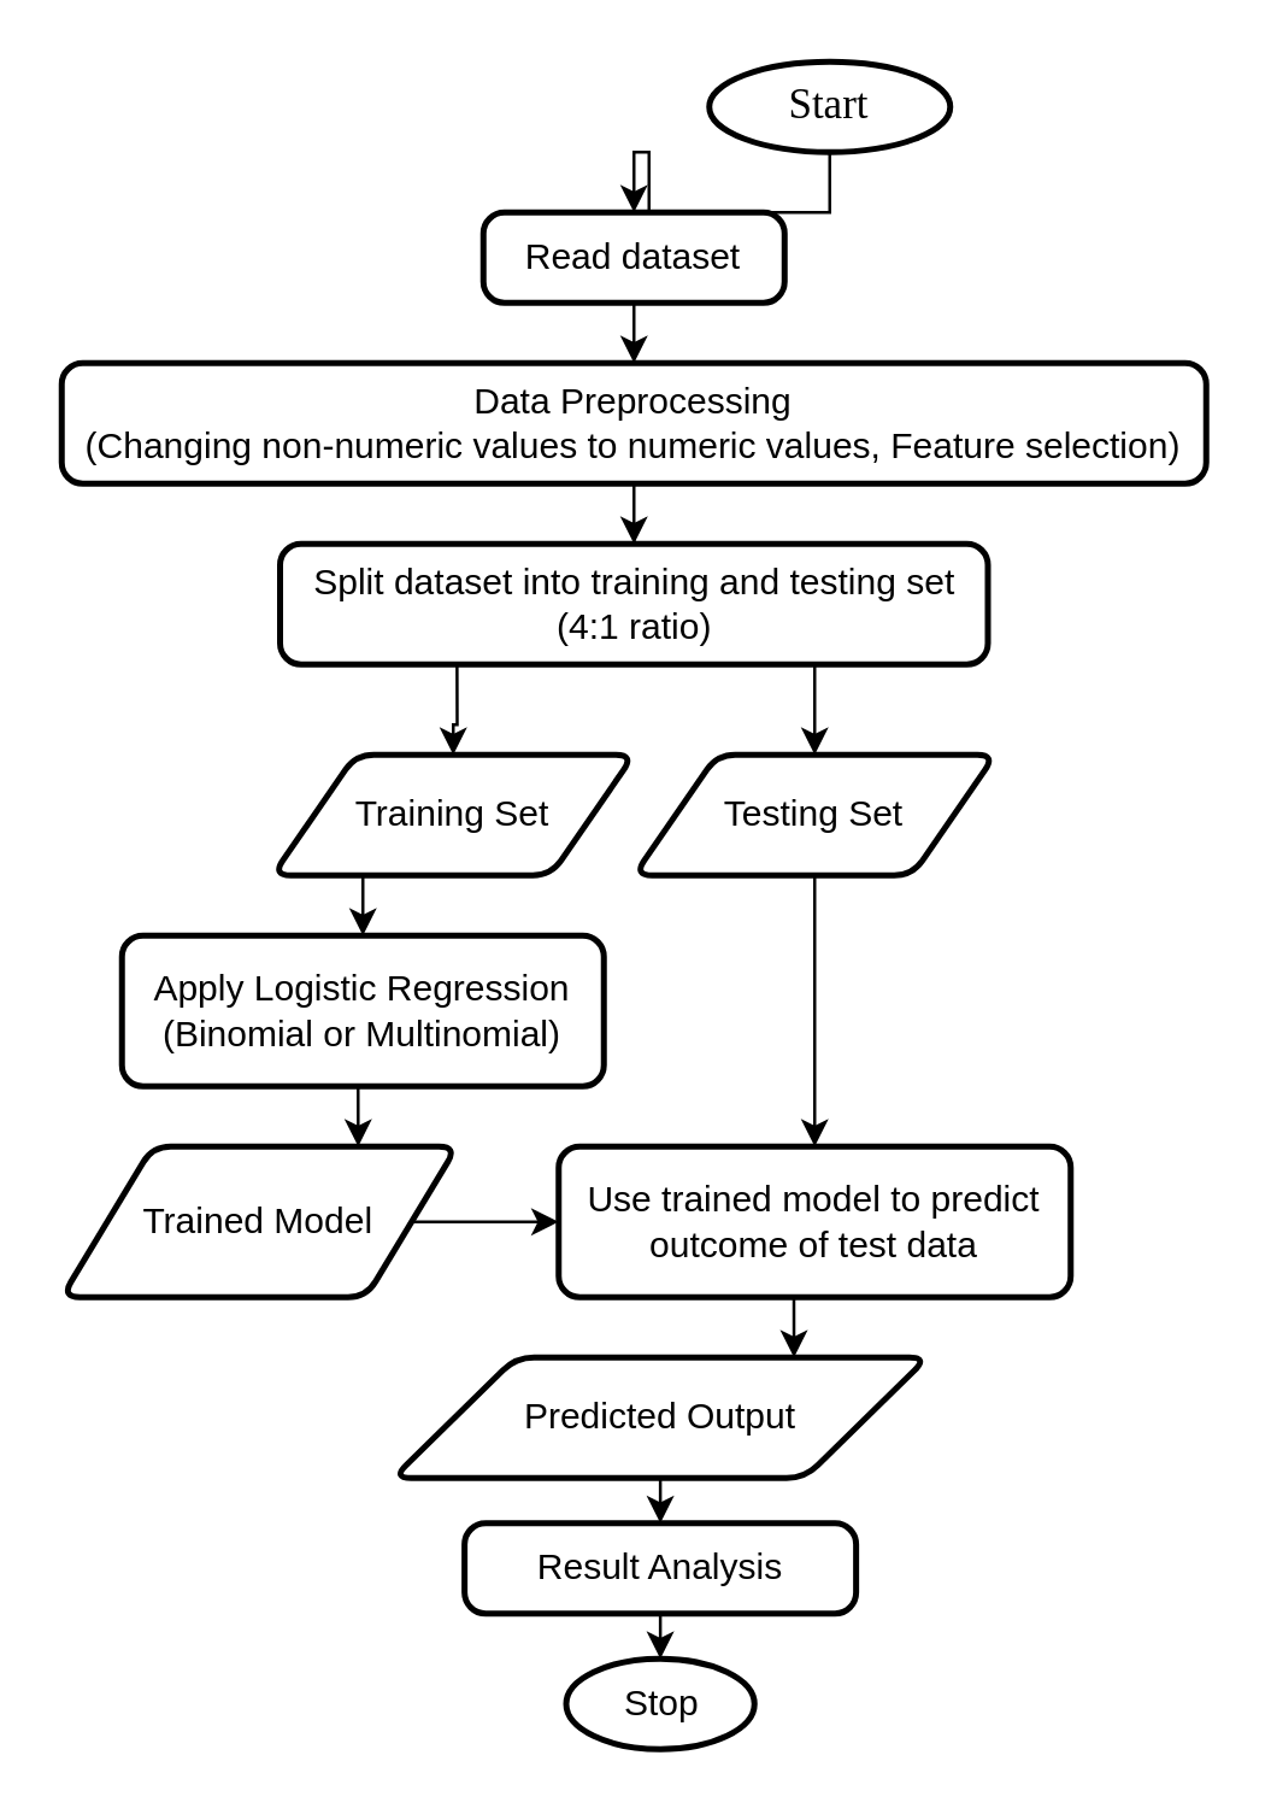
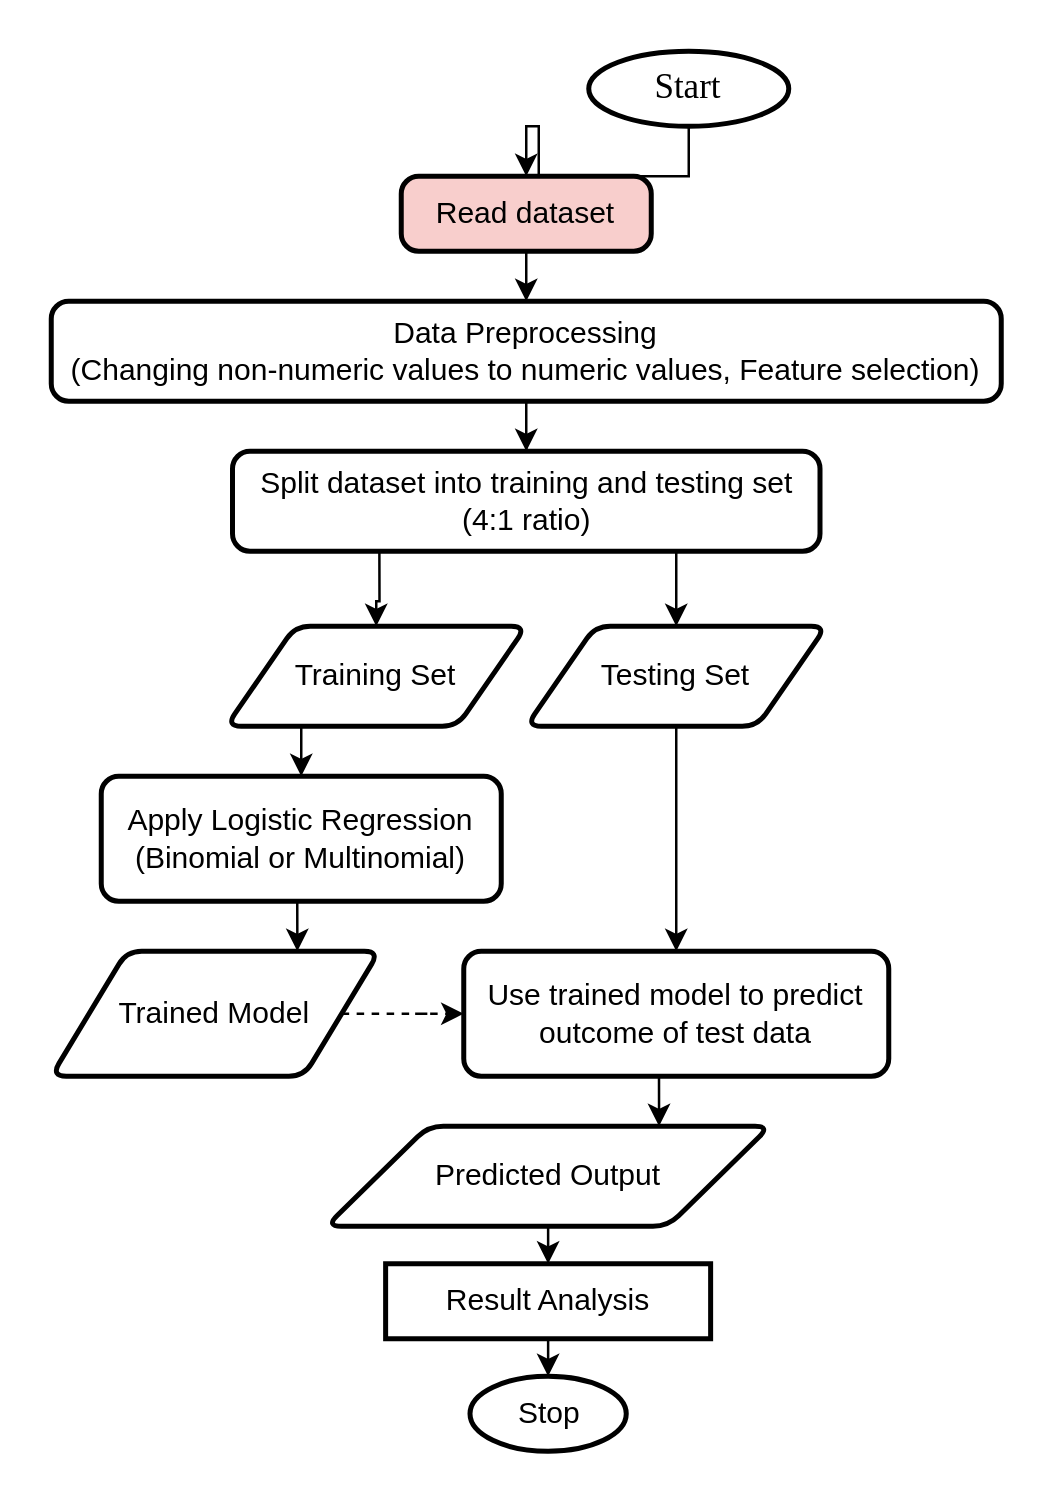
  <mxCell id="0" />
  <mxCell id="1" parent="0" />
  <mxCell id="2" style="edgeStyle=orthogonalEdgeStyle;rounded=0;orthogonalLoop=1;jettySize=auto;html=1;exitX=0.5;exitY=1;exitDx=0;exitDy=0;exitPerimeter=0;entryX=0.5;entryY=0;entryDx=0;entryDy=0;" parent="1" source="3" target="5" edge="1"><mxGeometry relative="1" as="geometry" /></mxCell>
  <mxCell id="3" value="&lt;p&gt;&lt;font face=&quot;Times New Roman&quot; style=&quot;font-size: 14px&quot;&gt;Start&lt;/font&gt;&lt;/p&gt;" style="strokeWidth=2;html=1;shape=mxgraph.flowchart.start_1;whiteSpace=wrap;" parent="1" vertex="1"><mxGeometry x="235" y="20" width="80" height="30" as="geometry" /></mxCell>
  <mxCell id="4" style="edgeStyle=orthogonalEdgeStyle;rounded=0;orthogonalLoop=1;jettySize=auto;html=1;exitX=0.5;exitY=1;exitDx=0;exitDy=0;entryX=0.5;entryY=0;entryDx=0;entryDy=0;" parent="1" source="5" target="7" edge="1"><mxGeometry relative="1" as="geometry" /></mxCell>
- <mxCell id="5" value="Read dataset" style="rounded=1;whiteSpace=wrap;html=1;absoluteArcSize=1;arcSize=14;strokeWidth=2;" parent="1" vertex="1"><mxGeometry x="160" y="70" width="100" height="30" as="geometry" /></mxCell>
+ <mxCell id="5" value="Read dataset" style="rounded=1;whiteSpace=wrap;html=1;absoluteArcSize=1;arcSize=14;strokeWidth=2;fillColor=#f8cecc;" parent="1" vertex="1"><mxGeometry x="160" y="70" width="100" height="30" as="geometry" /></mxCell>
  <mxCell id="6" style="edgeStyle=orthogonalEdgeStyle;rounded=0;orthogonalLoop=1;jettySize=auto;html=1;exitX=0.5;exitY=1;exitDx=0;exitDy=0;" parent="1" source="7" target="10" edge="1"><mxGeometry relative="1" as="geometry" /></mxCell>
  <mxCell id="7" value="Data Preprocessing&lt;br&gt;(Changing non-numeric values to numeric values, Feature selection)" style="rounded=1;whiteSpace=wrap;html=1;absoluteArcSize=1;arcSize=14;strokeWidth=2;" parent="1" vertex="1"><mxGeometry x="20" y="120" width="380" height="40" as="geometry" /></mxCell>
  <mxCell id="8" style="edgeStyle=orthogonalEdgeStyle;rounded=0;orthogonalLoop=1;jettySize=auto;html=1;exitX=0.25;exitY=1;exitDx=0;exitDy=0;" parent="1" source="10" target="12" edge="1"><mxGeometry relative="1" as="geometry" /></mxCell>
  <mxCell id="9" style="edgeStyle=orthogonalEdgeStyle;rounded=0;orthogonalLoop=1;jettySize=auto;html=1;exitX=0.75;exitY=1;exitDx=0;exitDy=0;entryX=0.5;entryY=0;entryDx=0;entryDy=0;" parent="1" source="10" target="14" edge="1"><mxGeometry relative="1" as="geometry" /></mxCell>
  <mxCell id="10" value="Split dataset into training and testing set&lt;br&gt;(4:1 ratio)" style="rounded=1;whiteSpace=wrap;html=1;absoluteArcSize=1;arcSize=14;strokeWidth=2;" parent="1" vertex="1"><mxGeometry x="92.5" y="180" width="235" height="40" as="geometry" /></mxCell>
  <mxCell id="11" style="edgeStyle=orthogonalEdgeStyle;rounded=0;orthogonalLoop=1;jettySize=auto;html=1;exitX=0.25;exitY=1;exitDx=0;exitDy=0;entryX=0.5;entryY=0;entryDx=0;entryDy=0;" parent="1" source="12" target="16" edge="1"><mxGeometry relative="1" as="geometry" /></mxCell>
  <mxCell id="12" value="Training Set" style="shape=parallelogram;html=1;strokeWidth=2;perimeter=parallelogramPerimeter;whiteSpace=wrap;rounded=1;arcSize=12;size=0.23;" parent="1" vertex="1"><mxGeometry x="90" y="250" width="120" height="40" as="geometry" /></mxCell>
  <mxCell id="13" style="edgeStyle=orthogonalEdgeStyle;rounded=0;orthogonalLoop=1;jettySize=auto;html=1;exitX=0.5;exitY=1;exitDx=0;exitDy=0;entryX=0.5;entryY=0;entryDx=0;entryDy=0;" parent="1" source="14" target="20" edge="1"><mxGeometry relative="1" as="geometry"><mxPoint x="278" y="360" as="targetPoint" /></mxGeometry></mxCell>
  <mxCell id="14" value="Testing Set" style="shape=parallelogram;html=1;strokeWidth=2;perimeter=parallelogramPerimeter;whiteSpace=wrap;rounded=1;arcSize=12;size=0.23;" parent="1" vertex="1"><mxGeometry x="210" y="250" width="120" height="40" as="geometry" /></mxCell>
  <mxCell id="15" style="edgeStyle=orthogonalEdgeStyle;rounded=0;orthogonalLoop=1;jettySize=auto;html=1;exitX=0.5;exitY=1;exitDx=0;exitDy=0;entryX=0.75;entryY=0;entryDx=0;entryDy=0;" parent="1" source="16" target="18" edge="1"><mxGeometry relative="1" as="geometry" /></mxCell>
  <mxCell id="16" value="Apply Logistic Regression&lt;br&gt;(Binomial or Multinomial)" style="rounded=1;whiteSpace=wrap;html=1;absoluteArcSize=1;arcSize=14;strokeWidth=2;" parent="1" vertex="1"><mxGeometry x="40" y="310" width="160" height="50" as="geometry" /></mxCell>
- <mxCell id="17" style="edgeStyle=orthogonalEdgeStyle;rounded=0;orthogonalLoop=1;jettySize=auto;html=1;exitX=1;exitY=0.5;exitDx=0;exitDy=0;entryX=0;entryY=0.5;entryDx=0;entryDy=0;" parent="1" source="18" target="20" edge="1"><mxGeometry relative="1" as="geometry" /></mxCell>
+ <mxCell id="17" style="edgeStyle=orthogonalEdgeStyle;rounded=0;orthogonalLoop=1;jettySize=auto;html=1;exitX=1;exitY=0.5;exitDx=0;exitDy=0;entryX=0;entryY=0.5;entryDx=0;entryDy=0;dashed=1;" parent="1" source="18" target="20" edge="1"><mxGeometry relative="1" as="geometry" /></mxCell>
  <mxCell id="18" value="Trained Model" style="shape=parallelogram;html=1;strokeWidth=2;perimeter=parallelogramPerimeter;whiteSpace=wrap;rounded=1;arcSize=12;size=0.23;" parent="1" vertex="1"><mxGeometry x="20" y="380" width="131.25" height="50" as="geometry" /></mxCell>
  <mxCell id="19" style="edgeStyle=orthogonalEdgeStyle;rounded=0;orthogonalLoop=1;jettySize=auto;html=1;exitX=0.5;exitY=1;exitDx=0;exitDy=0;entryX=0.75;entryY=0;entryDx=0;entryDy=0;" parent="1" source="20" target="22" edge="1"><mxGeometry relative="1" as="geometry" /></mxCell>
  <mxCell id="20" value="Use trained model to predict outcome of test data" style="rounded=1;whiteSpace=wrap;html=1;absoluteArcSize=1;arcSize=14;strokeWidth=2;" parent="1" vertex="1"><mxGeometry x="185" y="380" width="170" height="50" as="geometry" /></mxCell>
  <mxCell id="21" style="edgeStyle=orthogonalEdgeStyle;rounded=0;orthogonalLoop=1;jettySize=auto;html=1;exitX=0.5;exitY=1;exitDx=0;exitDy=0;entryX=0.5;entryY=0;entryDx=0;entryDy=0;" parent="1" source="22" target="24" edge="1"><mxGeometry relative="1" as="geometry" /></mxCell>
  <mxCell id="22" value="Predicted Output" style="shape=parallelogram;html=1;strokeWidth=2;perimeter=parallelogramPerimeter;whiteSpace=wrap;rounded=1;arcSize=12;size=0.23;" parent="1" vertex="1"><mxGeometry x="130" y="450" width="177.5" height="40" as="geometry" /></mxCell>
  <mxCell id="23" style="edgeStyle=orthogonalEdgeStyle;rounded=0;orthogonalLoop=1;jettySize=auto;html=1;exitX=0.5;exitY=1;exitDx=0;exitDy=0;entryX=0.5;entryY=0;entryDx=0;entryDy=0;entryPerimeter=0;" parent="1" source="24" target="25" edge="1"><mxGeometry relative="1" as="geometry" /></mxCell>
- <mxCell id="24" value="Result Analysis" style="rounded=1;whiteSpace=wrap;html=1;absoluteArcSize=1;arcSize=14;strokeWidth=2;" parent="1" vertex="1"><mxGeometry x="153.75" y="505" width="130" height="30" as="geometry" /></mxCell>
+ <mxCell id="24" value="Result Analysis" style="whiteSpace=wrap;html=1;absoluteArcSize=1;arcSize=14;strokeWidth=2;rounded=0;" parent="1" vertex="1"><mxGeometry x="153.75" y="505" width="130" height="30" as="geometry" /></mxCell>
  <mxCell id="25" value="Stop" style="strokeWidth=2;html=1;shape=mxgraph.flowchart.start_1;whiteSpace=wrap;" parent="1" vertex="1"><mxGeometry x="187.5" y="550" width="62.5" height="30" as="geometry" /></mxCell>
